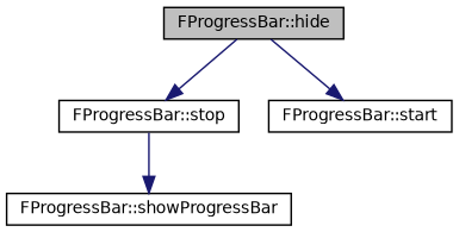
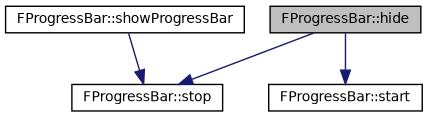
  digraph {
    rankdir=TB
    node [color=black fillcolor=white fontname=Helvetica fontsize=10 shape=record style=filled]
    edge [color=midnightblue fontname=Helvetica fontsize=10 labelfontname=Helvetica labelfontsize=10 style=solid]
    n1 [fillcolor=grey75 fontcolor=black height=0.2 label="FProgressBar::hide" width=0.4]
    n2 [height=0.2 label="FProgressBar::stop" width=0.4]
    n3 [height=0.2 label="FProgressBar::start" width=0.4]
    n4 [height=0.2 label="FProgressBar::showProgressBar" width=0.4]
    n1 -> n2
    n1 -> n3
-   n2 -> n4
+   n4 -> n2
  }
